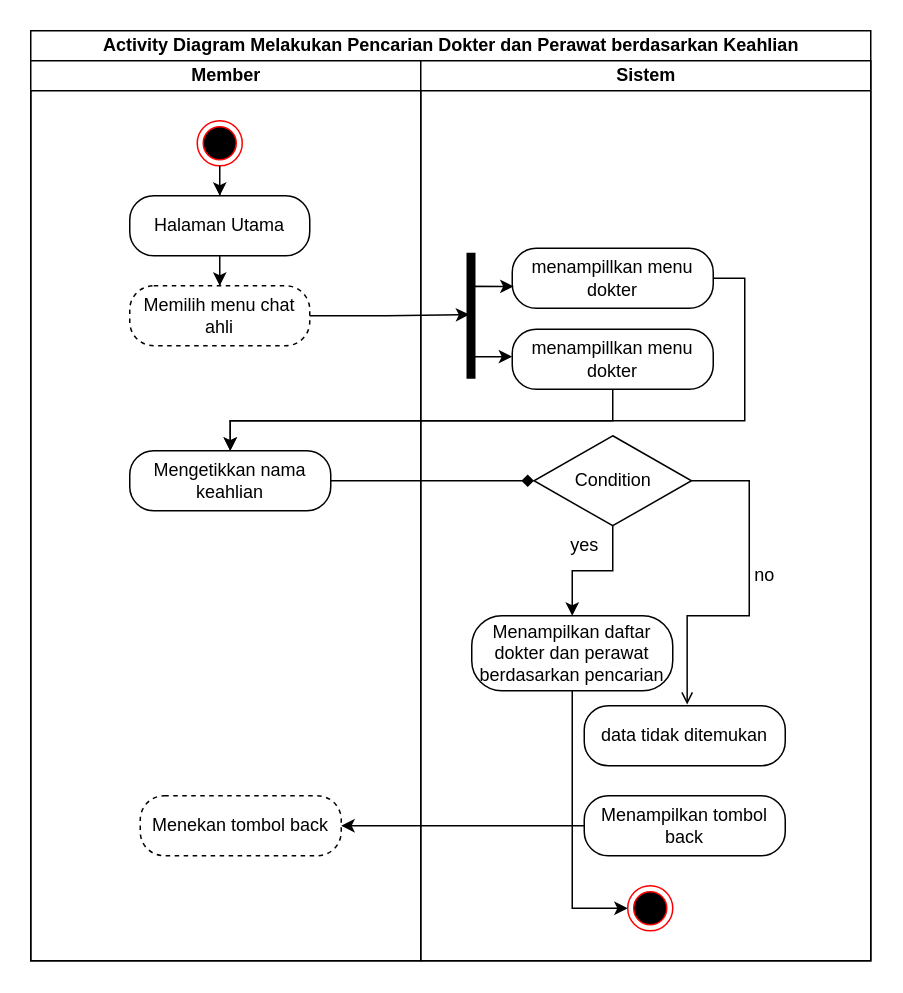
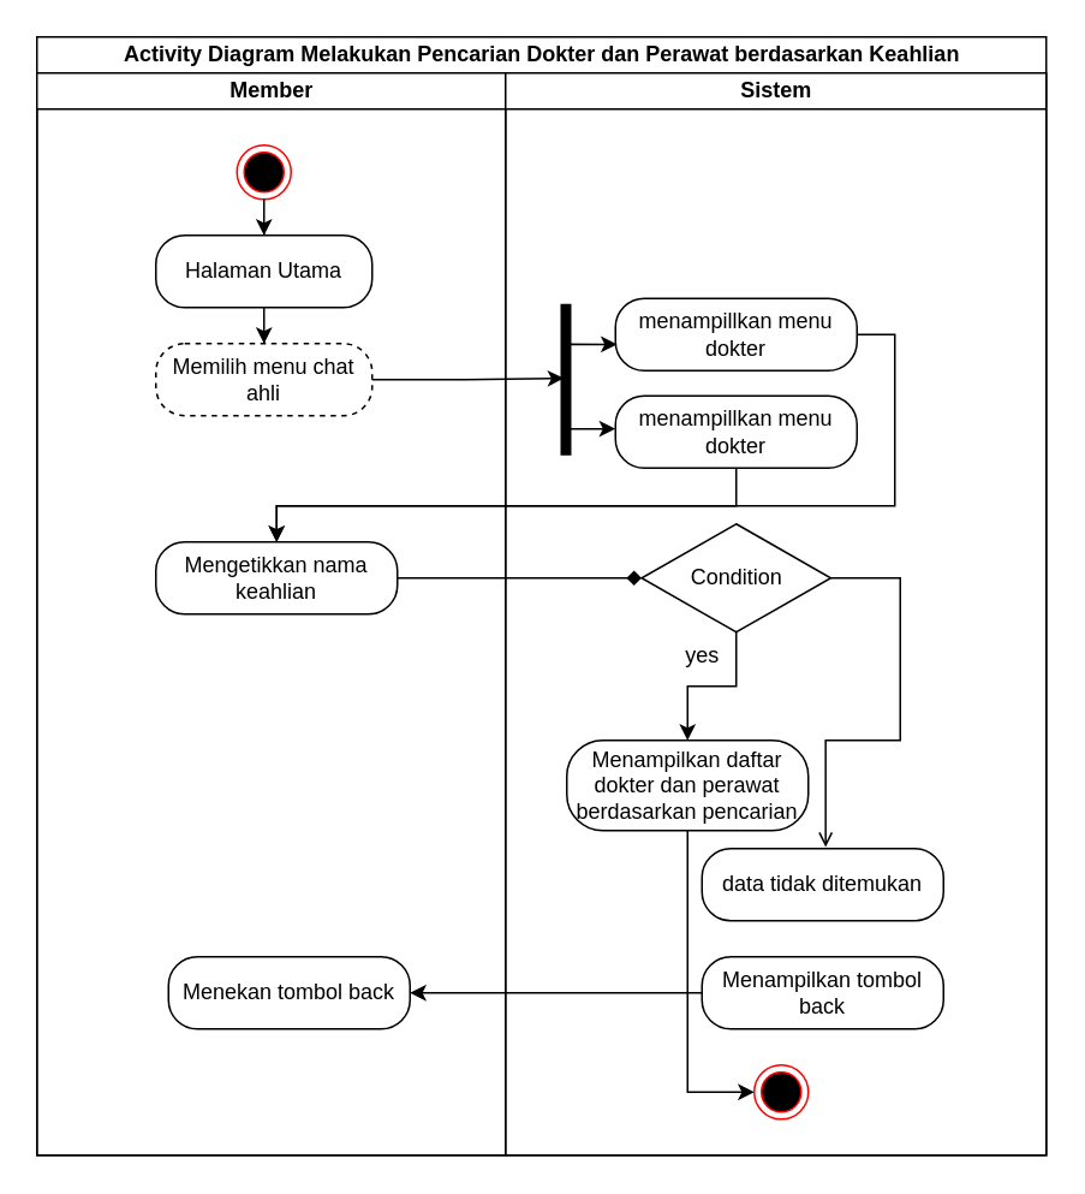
  <mxCell id="0" />
  <mxCell id="1" parent="0" />
  <mxCell id="2" value="Activity Diagram Melakukan Pencarian Dokter dan Perawat berdasarkan Keahlian" style="swimlane;childLayout=stackLayout;resizeParent=1;resizeParentMax=0;startSize=20;html=1;" vertex="1" parent="1"><mxGeometry x="20" y="20" width="560" height="620" as="geometry" /></mxCell>
  <mxCell id="3" value="Member" style="swimlane;startSize=20;html=1;" vertex="1" parent="2"><mxGeometry y="20" width="260" height="600" as="geometry" /></mxCell>
  <mxCell id="4" value="Mengetikkan nama keahlian" style="rounded=1;whiteSpace=wrap;html=1;arcSize=40;fontColor=#000000;fillColor=default;strokeColor=default;" vertex="1" parent="3"><mxGeometry x="66" y="260" width="134" height="40" as="geometry" /></mxCell>
- <mxCell id="5" value="Menekan tombol back" style="rounded=1;whiteSpace=wrap;html=1;arcSize=40;fontColor=#000000;fillColor=default;strokeColor=default;dashed=1;" vertex="1" parent="3"><mxGeometry x="73" y="490" width="134" height="40" as="geometry" /></mxCell>
+ <mxCell id="5" value="Menekan tombol back" style="rounded=1;whiteSpace=wrap;html=1;arcSize=40;fontColor=#000000;fillColor=default;strokeColor=default;" vertex="1" parent="3"><mxGeometry x="73" y="490" width="134" height="40" as="geometry" /></mxCell>
  <mxCell id="6" value="" style="ellipse;html=1;shape=endState;fillColor=#000000;strokeColor=#ff0000;" vertex="1" parent="3"><mxGeometry x="111" y="40" width="30" height="30" as="geometry" /></mxCell>
  <mxCell id="7" value="Halaman Utama" style="rounded=1;whiteSpace=wrap;html=1;arcSize=40;fontColor=#000000;fillColor=default;strokeColor=default;" vertex="1" parent="3"><mxGeometry x="66" y="90" width="120" height="40" as="geometry" /></mxCell>
  <mxCell id="8" value="" style="edgeStyle=orthogonalEdgeStyle;rounded=0;orthogonalLoop=1;jettySize=auto;html=1;" edge="1" parent="3" source="6" target="7"><mxGeometry relative="1" as="geometry" /></mxCell>
  <mxCell id="9" value="Memilih menu chat ahli" style="rounded=1;whiteSpace=wrap;html=1;arcSize=40;fontColor=#000000;fillColor=default;strokeColor=default;dashed=1;" vertex="1" parent="3"><mxGeometry x="66" y="150" width="120" height="40" as="geometry" /></mxCell>
  <mxCell id="10" value="" style="edgeStyle=orthogonalEdgeStyle;rounded=0;orthogonalLoop=1;jettySize=auto;html=1;" edge="1" parent="3" source="7" target="9"><mxGeometry relative="1" as="geometry" /></mxCell>
  <mxCell id="11" style="edgeStyle=orthogonalEdgeStyle;rounded=0;orthogonalLoop=1;jettySize=auto;html=1;entryX=0;entryY=0.5;entryDx=0;entryDy=0;endArrow=diamond;" edge="1" parent="2" source="4" target="20"><mxGeometry relative="1" as="geometry" /></mxCell>
  <mxCell id="12" style="edgeStyle=orthogonalEdgeStyle;rounded=0;orthogonalLoop=1;jettySize=auto;html=1;" edge="1" parent="2" source="24" target="5"><mxGeometry relative="1" as="geometry" /></mxCell>
  <mxCell id="13" style="edgeStyle=orthogonalEdgeStyle;rounded=0;orthogonalLoop=1;jettySize=auto;html=1;entryX=0.5;entryY=0;entryDx=0;entryDy=0;" edge="1" parent="2" source="17" target="4"><mxGeometry relative="1" as="geometry"><Array as="points"><mxPoint x="388" y="260" /><mxPoint x="133" y="260" /></Array></mxGeometry></mxCell>
  <mxCell id="14" style="edgeStyle=orthogonalEdgeStyle;rounded=0;orthogonalLoop=1;jettySize=auto;html=1;entryX=0.491;entryY=0.613;entryDx=0;entryDy=0;entryPerimeter=0;" edge="1" parent="2" source="9" target="27"><mxGeometry relative="1" as="geometry" /></mxCell>
  <mxCell id="15" style="edgeStyle=orthogonalEdgeStyle;rounded=0;orthogonalLoop=1;jettySize=auto;html=1;" edge="1" parent="2" source="26" target="4"><mxGeometry relative="1" as="geometry"><Array as="points"><mxPoint x="476" y="165" /><mxPoint x="476" y="260" /><mxPoint x="133" y="260" /></Array></mxGeometry></mxCell>
  <mxCell id="16" value="Sistem" style="swimlane;startSize=20;html=1;" vertex="1" parent="2"><mxGeometry x="260" y="20" width="300" height="600" as="geometry" /></mxCell>
  <mxCell id="17" value="menampillkan menu dokter" style="rounded=1;whiteSpace=wrap;html=1;arcSize=40;fontColor=#000000;fillColor=default;strokeColor=default;" vertex="1" parent="16"><mxGeometry x="61" y="179" width="134" height="40" as="geometry" /></mxCell>
  <mxCell id="18" style="edgeStyle=orthogonalEdgeStyle;rounded=0;orthogonalLoop=1;jettySize=auto;html=1;exitX=0.5;exitY=1;exitDx=0;exitDy=0;" edge="1" parent="16" source="20" target="22"><mxGeometry relative="1" as="geometry" /></mxCell>
  <mxCell id="19" style="edgeStyle=orthogonalEdgeStyle;rounded=0;orthogonalLoop=1;jettySize=auto;html=1;entryX=0.512;entryY=-0.019;entryDx=0;entryDy=0;entryPerimeter=0;endArrow=open;" edge="1" parent="16" source="20" target="23"><mxGeometry relative="1" as="geometry"><Array as="points"><mxPoint x="219" y="280" /><mxPoint x="219" y="370" /><mxPoint x="178" y="370" /></Array></mxGeometry></mxCell>
  <mxCell id="20" value="Condition" style="rhombus;whiteSpace=wrap;html=1;fontColor=#000000;fillColor=default;strokeColor=default;" vertex="1" parent="16"><mxGeometry x="75.5" y="250" width="105" height="60" as="geometry" /></mxCell>
  <mxCell id="21" style="edgeStyle=orthogonalEdgeStyle;rounded=0;orthogonalLoop=1;jettySize=auto;html=1;entryX=0;entryY=0.5;entryDx=0;entryDy=0;" edge="1" parent="16" source="22" target="25"><mxGeometry relative="1" as="geometry" /></mxCell>
  <mxCell id="22" value="Menampilkan daftar dokter dan perawat berdasarkan pencarian" style="rounded=1;whiteSpace=wrap;html=1;arcSize=40;fontColor=#000000;fillColor=default;strokeColor=default;" vertex="1" parent="16"><mxGeometry x="34" y="370" width="134" height="50" as="geometry" /></mxCell>
  <mxCell id="23" value="data tidak ditemukan" style="rounded=1;whiteSpace=wrap;html=1;arcSize=40;fontColor=#000000;fillColor=default;strokeColor=default;" vertex="1" parent="16"><mxGeometry x="109" y="430" width="134" height="40" as="geometry" /></mxCell>
  <mxCell id="24" value="Menampilkan tombol back" style="rounded=1;whiteSpace=wrap;html=1;arcSize=40;fontColor=#000000;fillColor=default;strokeColor=default;" vertex="1" parent="16"><mxGeometry x="109" y="490" width="134" height="40" as="geometry" /></mxCell>
  <mxCell id="25" value="" style="ellipse;html=1;shape=endState;fillColor=#000000;strokeColor=#ff0000;" vertex="1" parent="16"><mxGeometry x="138" y="550" width="30" height="30" as="geometry" /></mxCell>
  <mxCell id="26" value="menampillkan menu dokter" style="rounded=1;whiteSpace=wrap;html=1;arcSize=40;fontColor=#000000;fillColor=default;strokeColor=default;" vertex="1" parent="16"><mxGeometry x="61" y="125" width="134" height="40" as="geometry" /></mxCell>
  <mxCell id="27" value="" style="shape=line;html=1;strokeWidth=6;strokeColor=default;rotation=90;" vertex="1" parent="16"><mxGeometry x="-8.5" y="165" width="84" height="10" as="geometry" /></mxCell>
  <mxCell id="28" style="edgeStyle=orthogonalEdgeStyle;rounded=0;orthogonalLoop=1;jettySize=auto;html=1;exitX=0.308;exitY=0.53;exitDx=0;exitDy=0;exitPerimeter=0;entryX=0.007;entryY=0.636;entryDx=0;entryDy=0;entryPerimeter=0;" edge="1" parent="16" source="27" target="26"><mxGeometry relative="1" as="geometry"><mxPoint x="56" y="150" as="targetPoint" /><Array as="points"><mxPoint x="33" y="150" /></Array></mxGeometry></mxCell>
  <mxCell id="29" style="edgeStyle=orthogonalEdgeStyle;rounded=0;orthogonalLoop=1;jettySize=auto;html=1;exitX=0.308;exitY=0.53;exitDx=0;exitDy=0;exitPerimeter=0;entryX=0.007;entryY=0.636;entryDx=0;entryDy=0;entryPerimeter=0;" edge="1" parent="16"><mxGeometry relative="1" as="geometry"><mxPoint x="60.998" y="197.28" as="targetPoint" /><mxPoint x="32.26" y="200.712" as="sourcePoint" /><Array as="points"><mxPoint x="32.06" y="196.84" /></Array></mxGeometry></mxCell>
  <mxCell id="30" value="yes" style="text;html=1;align=center;verticalAlign=middle;resizable=0;points=[];autosize=1;strokeColor=none;fillColor=none;" vertex="1" parent="1"><mxGeometry x="369" y="348" width="40" height="30" as="geometry" /></mxCell>
- <mxCell id="31" value="no" style="text;html=1;align=center;verticalAlign=middle;resizable=0;points=[];autosize=1;strokeColor=none;fillColor=none;" vertex="1" parent="1"><mxGeometry x="489" y="368" width="40" height="30" as="geometry" /></mxCell>
